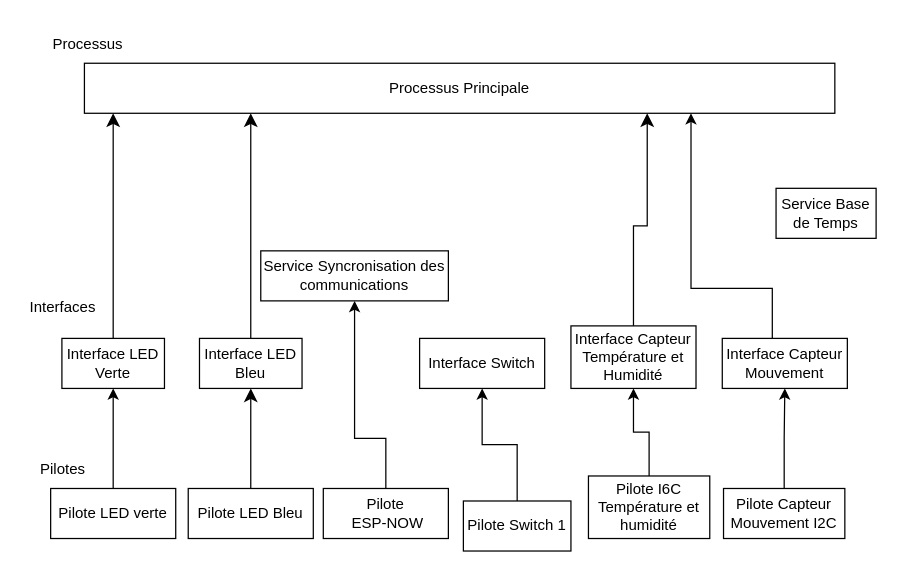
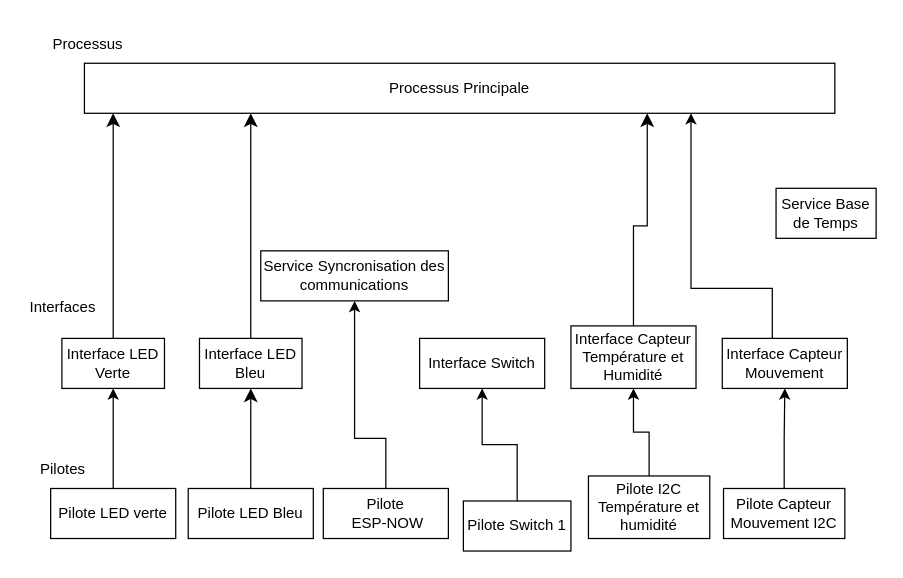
  <mxCell id="0" />
  <mxCell id="1" parent="0" />
  <mxCell id="2" value="" style="edgeStyle=none;curved=1;rounded=0;orthogonalLoop=1;jettySize=auto;html=1;fontSize=12;startSize=8;endSize=8;" edge="1" parent="1" source="3" target="28"><mxGeometry relative="1" as="geometry" /></mxCell>
  <mxCell id="3" value="Pilote LED Bleu" style="rounded=0;whiteSpace=wrap;html=1;" parent="1" vertex="1"><mxGeometry x="150" y="390" width="100" height="40" as="geometry" /></mxCell>
  <mxCell id="4" style="edgeStyle=orthogonalEdgeStyle;rounded=0;orthogonalLoop=1;jettySize=auto;html=1;entryX=0.5;entryY=1;entryDx=0;entryDy=0;" parent="1" source="5" target="15" edge="1"><mxGeometry relative="1" as="geometry"><mxPoint x="260" y="310" as="targetPoint" /><Array as="points"><mxPoint x="308" y="350" /><mxPoint x="283" y="350" /></Array></mxGeometry></mxCell>
  <mxCell id="5" value="Pilote&lt;br&gt;&amp;nbsp;ESP-NOW" style="rounded=0;whiteSpace=wrap;html=1;" parent="1" vertex="1"><mxGeometry x="258" y="390" width="100" height="40" as="geometry" /></mxCell>
  <mxCell id="6" style="edgeStyle=orthogonalEdgeStyle;rounded=0;orthogonalLoop=1;jettySize=auto;html=1;entryX=0.5;entryY=1;entryDx=0;entryDy=0;" parent="1" source="7" target="12" edge="1"><mxGeometry relative="1" as="geometry" /></mxCell>
  <mxCell id="7" value="Pilote Switch 1" style="rounded=0;whiteSpace=wrap;html=1;" parent="1" vertex="1"><mxGeometry x="370" y="400" width="86" height="40" as="geometry" /></mxCell>
  <mxCell id="8" value="Pilotes" style="text;html=1;strokeColor=none;fillColor=none;align=center;verticalAlign=middle;whiteSpace=wrap;rounded=0;" parent="1" vertex="1"><mxGeometry y="360" width="60" height="30" as="geometry" x="20" /></mxCell>
  <mxCell id="9" value="Interfaces" style="text;html=1;strokeColor=none;fillColor=none;align=center;verticalAlign=middle;whiteSpace=wrap;rounded=0;" parent="1" vertex="1"><mxGeometry y="230" width="60" height="30" as="geometry" x="20" /></mxCell>
  <mxCell id="10" style="edgeStyle=none;curved=1;rounded=0;orthogonalLoop=1;jettySize=auto;html=1;fontSize=12;startSize=8;endSize=8;" edge="1" parent="1" source="11"><mxGeometry relative="1" as="geometry"><mxPoint x="90" y="90" as="targetPoint" /></mxGeometry></mxCell>
  <mxCell id="11" value="&lt;div&gt;Interface LED Verte&lt;/div&gt;" style="rounded=0;whiteSpace=wrap;html=1;" parent="1" vertex="1"><mxGeometry x="49" y="270" width="82" height="40" as="geometry" /></mxCell>
  <mxCell id="12" value="Interface Switch" style="rounded=0;whiteSpace=wrap;html=1;" parent="1" vertex="1"><mxGeometry x="335" y="270" width="100" height="40" as="geometry" /></mxCell>
  <mxCell id="13" value="Processus" style="text;html=1;strokeColor=none;fillColor=none;align=center;verticalAlign=middle;whiteSpace=wrap;rounded=0;" parent="1" vertex="1"><mxGeometry x="40" y="20" width="60" height="30" as="geometry" /></mxCell>
  <mxCell id="14" value="Processus Principale" style="rounded=0;whiteSpace=wrap;html=1;" parent="1" vertex="1"><mxGeometry x="67" y="50" width="600" height="40" as="geometry" /></mxCell>
  <mxCell id="15" value="Service Syncronisation des communications" style="rounded=0;whiteSpace=wrap;html=1;" parent="1" vertex="1"><mxGeometry x="208" y="200" width="150" height="40" as="geometry" /></mxCell>
  <mxCell id="16" style="edgeStyle=orthogonalEdgeStyle;rounded=0;orthogonalLoop=1;jettySize=auto;html=1;entryX=0.5;entryY=1;entryDx=0;entryDy=0;" parent="1" source="17" target="11" edge="1"><mxGeometry relative="1" as="geometry" /></mxCell>
  <mxCell id="17" value="Pilote LED verte" style="rounded=0;whiteSpace=wrap;html=1;" parent="1" vertex="1"><mxGeometry x="40" y="390" width="100" height="40" as="geometry" /></mxCell>
  <mxCell id="18" value="Service Base de Temps" style="rounded=0;whiteSpace=wrap;html=1;" parent="1" vertex="1"><mxGeometry x="620" y="150" width="80" height="40" as="geometry" /></mxCell>
  <mxCell id="19" value="" style="edgeStyle=orthogonalEdgeStyle;rounded=0;orthogonalLoop=1;jettySize=auto;html=1;" parent="1" source="20" target="26" edge="1"><mxGeometry relative="1" as="geometry" /></mxCell>
  <mxCell id="20" value="Pilote Capteur Mouvement I2C" style="rounded=0;whiteSpace=wrap;html=1;" parent="1" vertex="1"><mxGeometry x="578" y="390" width="97" height="40" as="geometry" /></mxCell>
  <mxCell id="21" value="" style="edgeStyle=orthogonalEdgeStyle;rounded=0;orthogonalLoop=1;jettySize=auto;html=1;" parent="1" source="22" target="24" edge="1"><mxGeometry relative="1" as="geometry" /></mxCell>
- <mxCell id="22" value="Pilote I6C Température et humidité " style="rounded=0;whiteSpace=wrap;html=1;" parent="1" vertex="1"><mxGeometry x="470" y="380" width="97" height="50" as="geometry" /></mxCell>
+ <mxCell id="22" value="Pilote I2C Température et humidité " style="rounded=0;whiteSpace=wrap;html=1;" parent="1" vertex="1"><mxGeometry x="470" y="380" width="97" height="50" as="geometry" /></mxCell>
  <mxCell id="23" style="edgeStyle=none;curved=0;rounded=0;orthogonalLoop=1;jettySize=auto;html=1;fontSize=12;startSize=8;endSize=8;entryX=0.75;entryY=1;entryDx=0;entryDy=0;" edge="1" parent="1" source="24" target="14"><mxGeometry relative="1" as="geometry"><mxPoint x="490" y="130" as="targetPoint" /><Array as="points"><mxPoint x="506" y="180" /><mxPoint x="517" y="180" /></Array></mxGeometry></mxCell>
  <mxCell id="24" value="Interface Capteur Température et Humidité" style="rounded=0;whiteSpace=wrap;html=1;" parent="1" vertex="1"><mxGeometry x="456" y="260" width="100" height="50" as="geometry" /></mxCell>
  <mxCell id="25" style="edgeStyle=orthogonalEdgeStyle;rounded=0;orthogonalLoop=1;jettySize=auto;html=1;" parent="1" source="26" target="14" edge="1"><mxGeometry relative="1" as="geometry"><Array as="points"><mxPoint x="617" y="230" /><mxPoint x="552" y="230" /></Array><mxPoint x="630" y="100" as="targetPoint" /></mxGeometry></mxCell>
  <mxCell id="26" value="Interface Capteur Mouvement" style="rounded=0;whiteSpace=wrap;html=1;" parent="1" vertex="1"><mxGeometry x="577" y="270" width="100" height="40" as="geometry" /></mxCell>
  <mxCell id="27" style="edgeStyle=none;curved=1;rounded=0;orthogonalLoop=1;jettySize=auto;html=1;fontSize=12;startSize=8;endSize=8;" edge="1" parent="1" source="28"><mxGeometry relative="1" as="geometry"><mxPoint x="200" y="90" as="targetPoint" /></mxGeometry></mxCell>
  <mxCell id="28" value="&lt;div&gt;Interface LED Bleu&lt;/div&gt;" style="rounded=0;whiteSpace=wrap;html=1;" vertex="1" parent="1"><mxGeometry x="159" y="270" width="82" height="40" as="geometry" /></mxCell>
